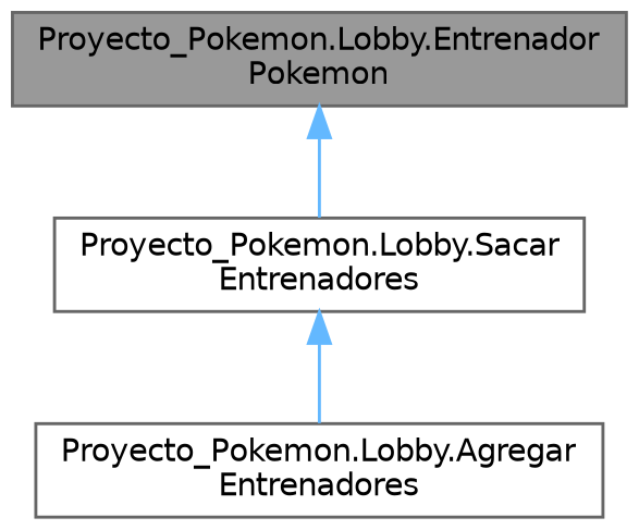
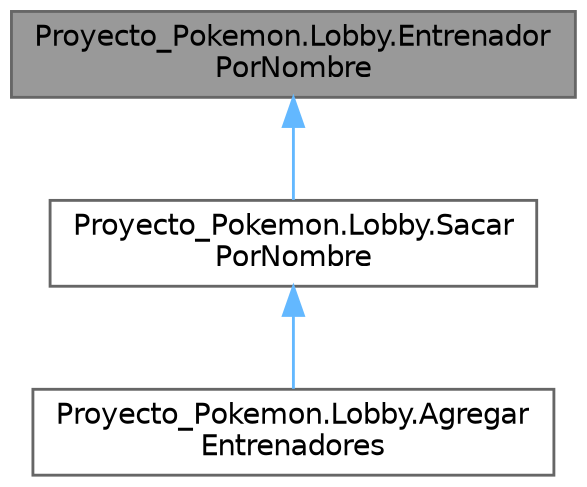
  digraph {
    rankdir=TB
    node [color=grey40 fillcolor=white fontname=Helvetica fontsize=10 shape=box style=filled]
    edge [color=steelblue1 dir=back fontname=Helvetica fontsize=10 labelfontname=Helvetica labelfontsize=10 style=solid]
-   n1 [color=gray40 fillcolor=grey60 fontcolor=black height=0.2 label="Proyecto_Pokemon.Lobby.Entrenador\lPokemon" width=0.4]
-   n2 [height=0.2 label="Proyecto_Pokemon.Lobby.Sacar\lEntrenadores" width=0.4]
+   n1 [color=gray40 fillcolor=grey60 fontcolor=black height=0.2 label="Proyecto_Pokemon.Lobby.Entrenador\lPorNombre" width=0.4]
+   n2 [height=0.2 label="Proyecto_Pokemon.Lobby.Sacar\lPorNombre" width=0.4]
    n3 [height=0.2 label="Proyecto_Pokemon.Lobby.Agregar\lEntrenadores" width=0.4]
    n1 -> n2
    n2 -> n3
  }
